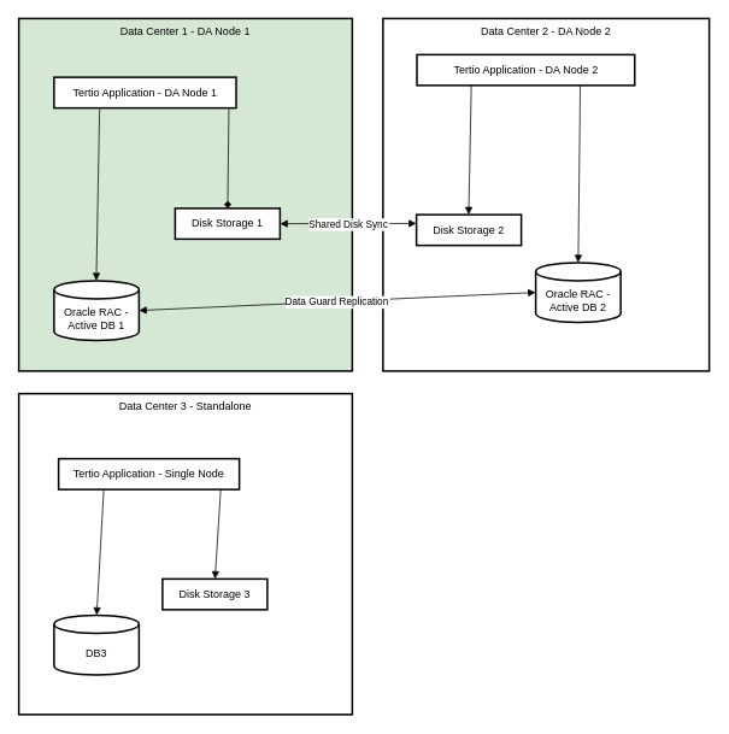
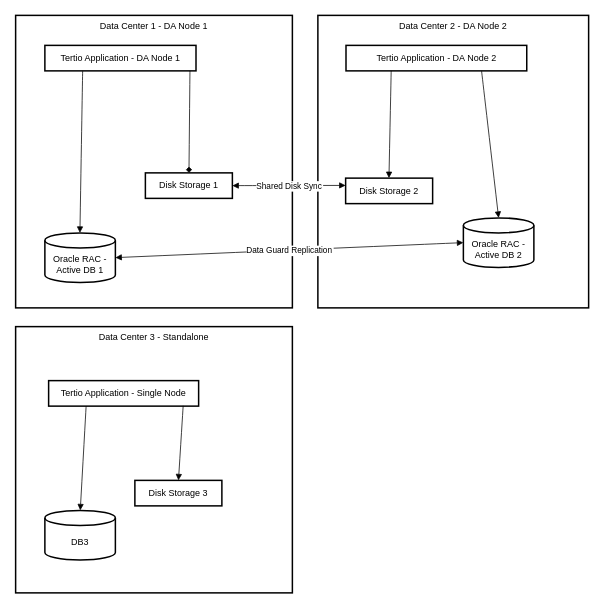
  <mxCell id="0" />
  <mxCell id="1" parent="0" />
  <mxCell id="2" value="Data Center 3 - Standalone" style="whiteSpace=wrap;strokeWidth=2;verticalAlign=top;" vertex="1" parent="1"><mxGeometry x="20" y="435" width="369" height="355" as="geometry" /></mxCell>
  <mxCell id="3" value="Tertio Application - Single Node" style="whiteSpace=wrap;strokeWidth=2;" vertex="1" parent="1"><mxGeometry x="64" y="507" width="200" height="34" as="geometry" /></mxCell>
  <mxCell id="4" value="Disk Storage 3" style="whiteSpace=wrap;strokeWidth=2;" vertex="1" parent="1"><mxGeometry x="179" y="640" width="116" height="34" as="geometry" /></mxCell>
  <mxCell id="5" value="DB3" style="shape=cylinder3;boundedLbl=1;backgroundOutline=1;size=10;strokeWidth=2;whiteSpace=wrap;" vertex="1" parent="1"><mxGeometry x="59" y="680" width="94" height="66" as="geometry" /></mxCell>
  <mxCell id="6" value="Data Center 2 - DA Node 2" style="whiteSpace=wrap;strokeWidth=2;verticalAlign=top;" vertex="1" parent="1"><mxGeometry x="423" y="20" width="361" height="390" as="geometry" /></mxCell>
  <mxCell id="7" value="Tertio Application - DA Node 2" style="whiteSpace=wrap;strokeWidth=2;" vertex="1" parent="1"><mxGeometry x="460.5" y="60" width="241" height="34" as="geometry" /></mxCell>
  <mxCell id="8" value="Disk Storage 2" style="whiteSpace=wrap;strokeWidth=2;" vertex="1" parent="1"><mxGeometry x="460" y="237" width="116" height="34" as="geometry" /></mxCell>
- <mxCell id="9" value="Oracle RAC - Active DB 2" style="shape=cylinder3;boundedLbl=1;backgroundOutline=1;size=10;strokeWidth=2;whiteSpace=wrap;" vertex="1" parent="1"><mxGeometry x="592" y="290" width="94" height="66" as="geometry" /></mxCell>
- <mxCell id="10" value="Data Center 1 - DA Node 1" style="whiteSpace=wrap;strokeWidth=2;verticalAlign=top;fillColor=#d5e8d4;" vertex="1" parent="1"><mxGeometry x="20" y="20" width="369" height="390" as="geometry" /></mxCell>
- <mxCell id="11" value="Tertio Application - DA Node 1" style="whiteSpace=wrap;strokeWidth=2;" vertex="1" parent="1"><mxGeometry x="59" y="85" width="201.5" height="34" as="geometry" /></mxCell>
+ <mxCell id="9" value="Oracle RAC - Active DB 2" style="shape=cylinder3;boundedLbl=1;backgroundOutline=1;size=10;strokeWidth=2;whiteSpace=wrap;" vertex="1" parent="1"><mxGeometry x="617" y="290" width="94" height="66" as="geometry" /></mxCell>
+ <mxCell id="10" value="Data Center 1 - DA Node 1" style="whiteSpace=wrap;strokeWidth=2;verticalAlign=top;" vertex="1" parent="1"><mxGeometry x="20" y="20" width="369" height="390" as="geometry" /></mxCell>
+ <mxCell id="11" value="Tertio Application - DA Node 1" style="whiteSpace=wrap;strokeWidth=2;" vertex="1" parent="1"><mxGeometry x="59" y="60" width="201.5" height="34" as="geometry" /></mxCell>
  <mxCell id="12" value="Disk Storage 1" style="whiteSpace=wrap;strokeWidth=2;" vertex="1" parent="1"><mxGeometry x="193" y="230" width="116" height="34" as="geometry" /></mxCell>
  <mxCell id="13" value="Oracle RAC - Active DB 1" style="shape=cylinder3;boundedLbl=1;backgroundOutline=1;size=10;strokeWidth=2;whiteSpace=wrap;" vertex="1" parent="1"><mxGeometry x="59" y="310" width="94" height="66" as="geometry" /></mxCell>
  <mxCell id="14" value="" style="curved=1;startArrow=none;endArrow=diamond;entryX=0.501;entryY=0;rounded=0;exitX=0.96;exitY=1.002;exitDx=0;exitDy=0;exitPerimeter=0;" edge="1" parent="1" source="11" target="12"><mxGeometry relative="1" as="geometry"><Array as="points" /><mxPoint x="251" y="90" as="sourcePoint" /></mxGeometry></mxCell>
  <mxCell id="15" value="" style="curved=1;startArrow=none;endArrow=block;entryX=0.497;entryY=0;rounded=0;exitX=0.25;exitY=1;exitDx=0;exitDy=0;" edge="1" parent="1" source="11" target="13"><mxGeometry relative="1" as="geometry"><Array as="points" /><mxPoint x="148.875" y="296" as="sourcePoint" /></mxGeometry></mxCell>
  <mxCell id="16" value="" style="curved=1;startArrow=none;endArrow=block;exitX=0.25;exitY=1;entryX=0.498;entryY=0;rounded=0;exitDx=0;exitDy=0;" edge="1" parent="1" source="7" target="8"><mxGeometry relative="1" as="geometry"><Array as="points" /></mxGeometry></mxCell>
  <mxCell id="17" value="" style="curved=1;startArrow=none;endArrow=block;entryX=0.5;entryY=0;rounded=0;exitX=0.75;exitY=1;exitDx=0;exitDy=0;entryDx=0;entryDy=0;entryPerimeter=0;" edge="1" parent="1" source="7" target="9"><mxGeometry relative="1" as="geometry"><Array as="points" /><mxPoint x="652" y="180" as="sourcePoint" /></mxGeometry></mxCell>
  <mxCell id="18" value="" style="curved=1;startArrow=none;endArrow=block;entryX=0.501;entryY=0.002;rounded=0;exitX=0.897;exitY=0.988;exitDx=0;exitDy=0;exitPerimeter=0;" edge="1" parent="1" source="3" target="4"><mxGeometry relative="1" as="geometry"><Array as="points" /><mxPoint x="239" y="530" as="sourcePoint" /></mxGeometry></mxCell>
  <mxCell id="19" value="" style="curved=1;startArrow=none;endArrow=block;exitX=0.25;exitY=1;entryX=0.502;entryY=0.004;rounded=0;exitDx=0;exitDy=0;" edge="1" parent="1" source="3" target="5"><mxGeometry relative="1" as="geometry"><Array as="points" /><mxPoint x="225.151" y="574" as="sourcePoint" /></mxGeometry></mxCell>
  <mxCell id="20" value="Data Guard Replication" style="curved=1;startArrow=block;endArrow=block;entryX=1;entryY=0.5;rounded=0;exitX=0;exitY=0.5;exitDx=0;exitDy=0;exitPerimeter=0;entryDx=0;entryDy=0;entryPerimeter=0;" edge="1" parent="1" source="9" target="13"><mxGeometry relative="1" as="geometry"><Array as="points" /><mxPoint x="919" y="380" as="sourcePoint" /><mxPoint x="76" y="395.982" as="targetPoint" /></mxGeometry></mxCell>
  <mxCell id="21" value="Shared Disk Sync" style="curved=1;startArrow=block;endArrow=block;exitX=1;exitY=0.5;entryX=-0.002;entryY=0.285;rounded=0;exitDx=0;exitDy=0;" edge="1" parent="1" source="12" target="8"><mxGeometry relative="1" as="geometry"><Array as="points" /></mxGeometry></mxCell>
